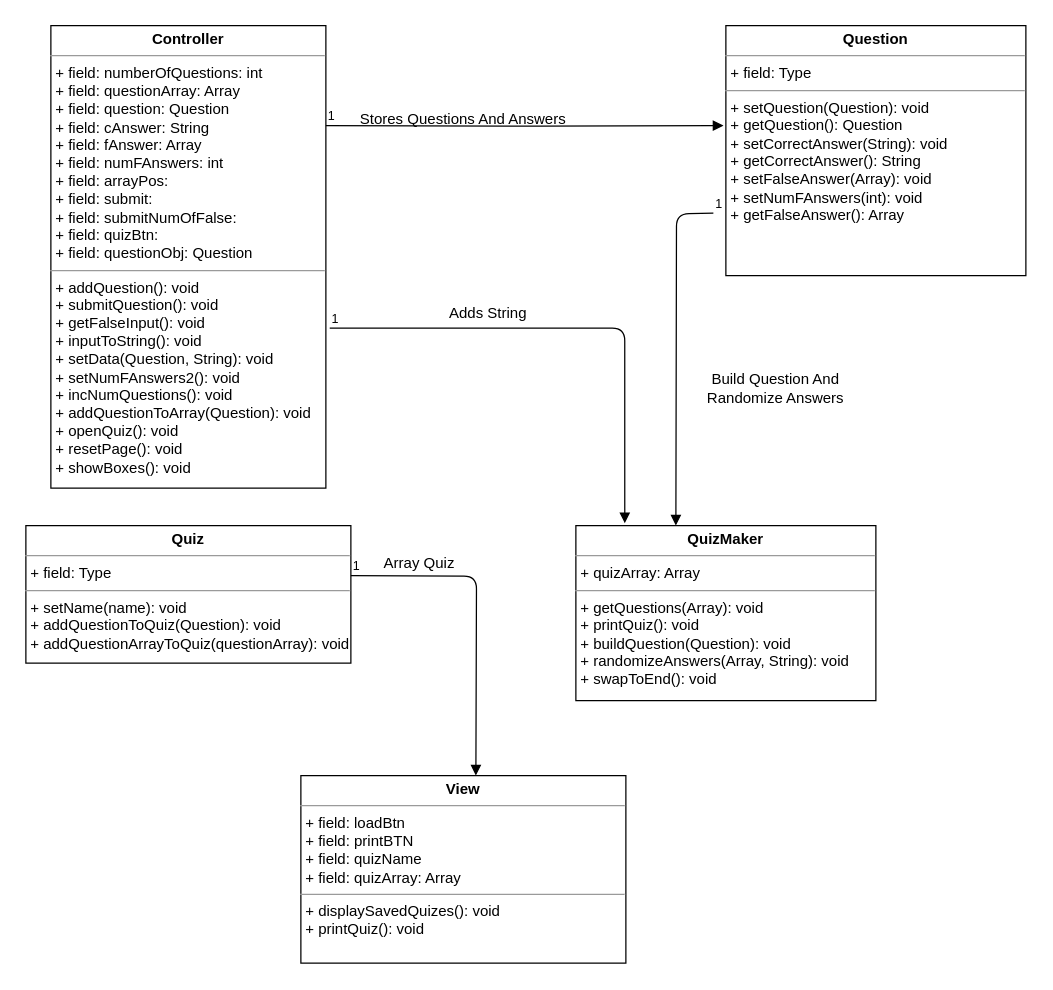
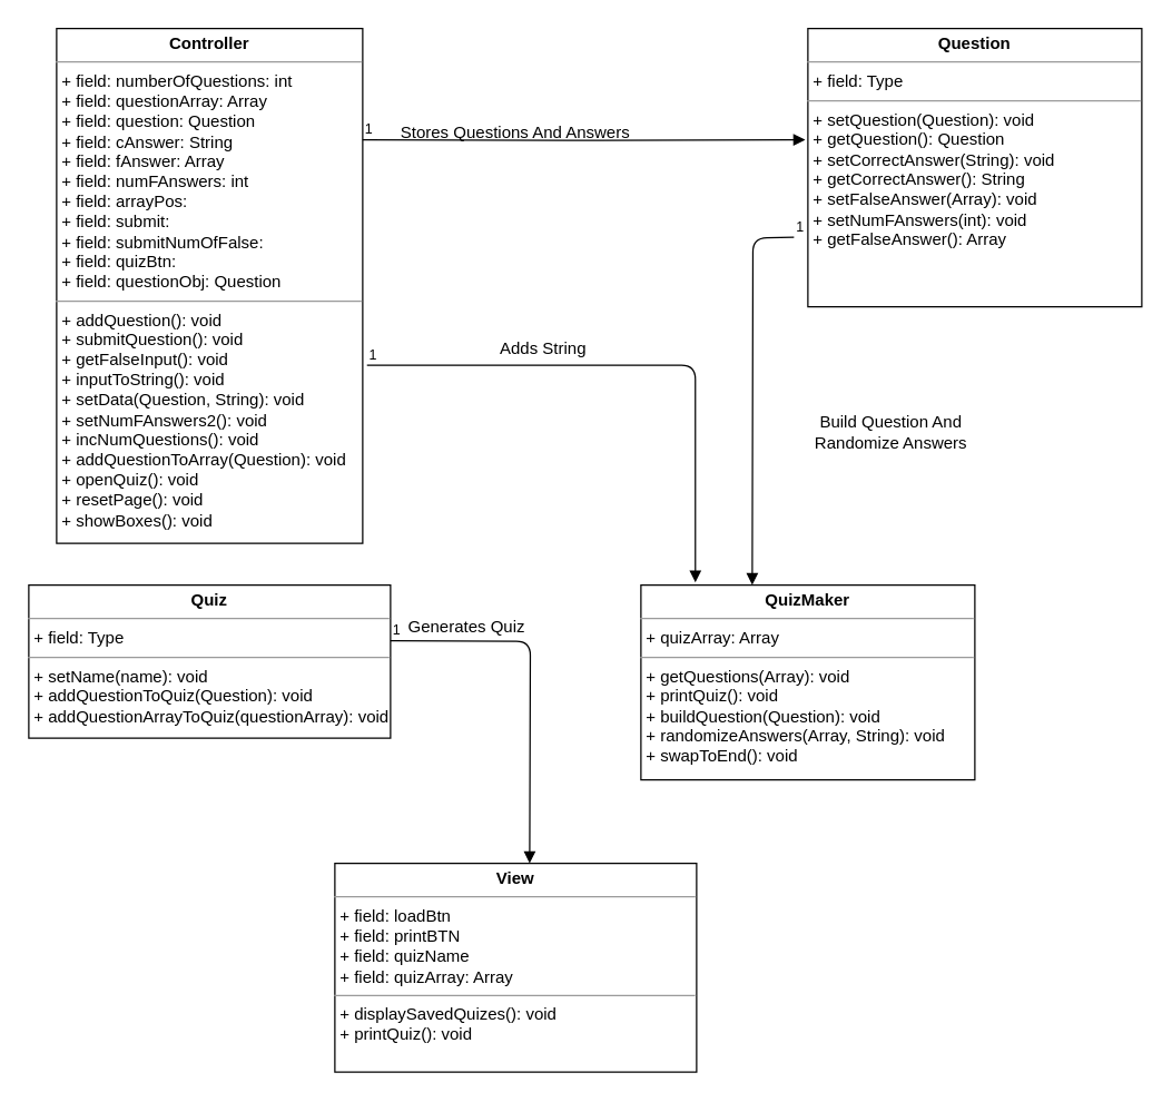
  <mxCell id="0" />
  <mxCell id="1" parent="0" />
  <mxCell id="2" value="&lt;p style=&quot;margin: 0px ; margin-top: 4px ; text-align: center&quot;&gt;&lt;b&gt;Controller&lt;/b&gt;&lt;br&gt;&lt;/p&gt;&lt;hr size=&quot;1&quot;&gt;&lt;p style=&quot;margin: 0px ; margin-left: 4px&quot;&gt;+ field: numberOfQuestions: int&lt;br&gt;&lt;/p&gt;&lt;p style=&quot;margin: 0px ; margin-left: 4px&quot;&gt;+ field: questionArray: Array&lt;br&gt;&lt;/p&gt;&lt;p style=&quot;margin: 0px ; margin-left: 4px&quot;&gt;+ field: question: Question&lt;br&gt;&lt;/p&gt;&lt;p style=&quot;margin: 0px ; margin-left: 4px&quot;&gt;+ field: cAnswer: String&lt;br&gt;&lt;/p&gt;&lt;p style=&quot;margin: 0px ; margin-left: 4px&quot;&gt;+ field: fAnswer: Array&lt;br&gt;&lt;/p&gt;&lt;p style=&quot;margin: 0px ; margin-left: 4px&quot;&gt;+ field: numFAnswers: int&lt;br&gt;&lt;/p&gt;&lt;p style=&quot;margin: 0px ; margin-left: 4px&quot;&gt;+ field: arrayPos:&lt;/p&gt;&lt;p style=&quot;margin: 0px ; margin-left: 4px&quot;&gt;+ field: submit: &lt;br&gt;&lt;/p&gt;&lt;p style=&quot;margin: 0px ; margin-left: 4px&quot;&gt;+ field: submitNumOfFalse: &lt;br&gt;&lt;/p&gt;&lt;p style=&quot;margin: 0px ; margin-left: 4px&quot;&gt;+ field: quizBtn:&lt;br&gt;&lt;/p&gt;&lt;p style=&quot;margin: 0px ; margin-left: 4px&quot;&gt;+ field: questionObj: Question&lt;br&gt;&lt;/p&gt;&lt;hr size=&quot;1&quot;&gt;&lt;p style=&quot;margin: 0px ; margin-left: 4px&quot;&gt;+ addQuestion(): void&lt;br&gt;&lt;/p&gt;&lt;p style=&quot;margin: 0px ; margin-left: 4px&quot;&gt;+ submitQuestion(): void&lt;br&gt;&lt;/p&gt;&lt;p style=&quot;margin: 0px ; margin-left: 4px&quot;&gt;+ getFalseInput(): void&lt;br&gt;&lt;/p&gt;&lt;p style=&quot;margin: 0px ; margin-left: 4px&quot;&gt;+ inputToString(): void&lt;br&gt;&lt;/p&gt;&lt;p style=&quot;margin: 0px ; margin-left: 4px&quot;&gt;+ setData(Question, String): void&lt;/p&gt;&lt;p style=&quot;margin: 0px ; margin-left: 4px&quot;&gt;+ setNumFAnswers2(): void&lt;br&gt;&lt;/p&gt;&lt;p style=&quot;margin: 0px ; margin-left: 4px&quot;&gt;+ incNumQuestions(): void&lt;br&gt;&lt;/p&gt;&lt;p style=&quot;margin: 0px ; margin-left: 4px&quot;&gt;+ addQuestionToArray(Question): void&lt;br&gt;&lt;/p&gt;&lt;p style=&quot;margin: 0px ; margin-left: 4px&quot;&gt;+ openQuiz(): void&lt;/p&gt;&lt;p style=&quot;margin: 0px ; margin-left: 4px&quot;&gt;+ resetPage(): void&lt;br&gt;&lt;/p&gt;&lt;p style=&quot;margin: 0px ; margin-left: 4px&quot;&gt;+ showBoxes(): void&lt;br&gt;&lt;/p&gt;&lt;p style=&quot;margin: 0px ; margin-left: 4px&quot;&gt;&lt;br&gt;&lt;/p&gt;&lt;p style=&quot;margin: 0px ; margin-left: 4px&quot;&gt;&lt;br&gt;&lt;/p&gt;&lt;p style=&quot;margin: 0px ; margin-left: 4px&quot;&gt;&lt;br&gt;&lt;/p&gt;&lt;p style=&quot;margin: 0px ; margin-left: 4px&quot;&gt;&lt;br&gt;&lt;/p&gt;&lt;p style=&quot;margin: 0px ; margin-left: 4px&quot;&gt;&lt;br&gt;&lt;/p&gt;&lt;p style=&quot;margin: 0px ; margin-left: 4px&quot;&gt;&lt;br&gt;&lt;/p&gt;&lt;p style=&quot;margin: 0px ; margin-left: 4px&quot;&gt;&lt;br&gt;&lt;/p&gt;&lt;p style=&quot;margin: 0px ; margin-left: 4px&quot;&gt;&lt;br&gt;&lt;/p&gt;&lt;p style=&quot;margin: 0px ; margin-left: 4px&quot;&gt;&lt;br&gt;&lt;/p&gt;&lt;p style=&quot;margin: 0px ; margin-left: 4px&quot;&gt;&lt;br&gt;&lt;/p&gt;" style="verticalAlign=top;align=left;overflow=fill;fontSize=12;fontFamily=Helvetica;html=1;" parent="1" vertex="1"><mxGeometry x="40" y="20" width="220" height="370" as="geometry" /></mxCell>
  <mxCell id="3" value="&lt;p style=&quot;margin: 0px ; margin-top: 4px ; text-align: center&quot;&gt;&lt;b&gt;QuizMaker&lt;/b&gt;&lt;br&gt;&lt;/p&gt;&lt;hr size=&quot;1&quot;&gt;&lt;p style=&quot;margin: 0px ; margin-left: 4px&quot;&gt;+ quizArray: Array&lt;br&gt;&lt;/p&gt;&lt;hr size=&quot;1&quot;&gt;&lt;p style=&quot;margin: 0px ; margin-left: 4px&quot;&gt;+ getQuestions(Array): void&lt;/p&gt;&lt;p style=&quot;margin: 0px ; margin-left: 4px&quot;&gt;+ printQuiz(): void&lt;/p&gt;&lt;p style=&quot;margin: 0px ; margin-left: 4px&quot;&gt;+ buildQuestion(Question): void&lt;/p&gt;&lt;p style=&quot;margin: 0px ; margin-left: 4px&quot;&gt;+ randomizeAnswers(Array, String): void&lt;/p&gt;&lt;p style=&quot;margin: 0px ; margin-left: 4px&quot;&gt;+ swapToEnd(): void&lt;br&gt;&lt;/p&gt;" style="verticalAlign=top;align=left;overflow=fill;fontSize=12;fontFamily=Helvetica;html=1;" parent="1" vertex="1"><mxGeometry x="460" y="420" width="240" height="140" as="geometry" /></mxCell>
  <mxCell id="4" value="&lt;p style=&quot;margin: 0px ; margin-top: 4px ; text-align: center&quot;&gt;&lt;b&gt;Question&lt;/b&gt;&lt;br&gt;&lt;/p&gt;&lt;hr size=&quot;1&quot;&gt;&lt;p style=&quot;margin: 0px ; margin-left: 4px&quot;&gt;+ field: Type&lt;/p&gt;&lt;hr size=&quot;1&quot;&gt;&lt;p style=&quot;margin: 0px ; margin-left: 4px&quot;&gt;+ setQuestion(Question): void&lt;/p&gt;&lt;p style=&quot;margin: 0px ; margin-left: 4px&quot;&gt;+ getQuestion(): Question&lt;/p&gt;&lt;p style=&quot;margin: 0px ; margin-left: 4px&quot;&gt;+ setCorrectAnswer(String): void&lt;/p&gt;&lt;p style=&quot;margin: 0px ; margin-left: 4px&quot;&gt;+ getCorrectAnswer(): String&lt;/p&gt;&lt;p style=&quot;margin: 0px ; margin-left: 4px&quot;&gt;+ setFalseAnswer(Array): void&lt;/p&gt;&lt;p style=&quot;margin: 0px ; margin-left: 4px&quot;&gt;+ setNumFAnswers(int): void&lt;/p&gt;&lt;p style=&quot;margin: 0px ; margin-left: 4px&quot;&gt;+ getFalseAnswer(): Array&lt;br&gt;&lt;/p&gt;&lt;p style=&quot;margin: 0px ; margin-left: 4px&quot;&gt;&lt;br&gt;&lt;/p&gt;" style="verticalAlign=top;align=left;overflow=fill;fontSize=12;fontFamily=Helvetica;html=1;" parent="1" vertex="1"><mxGeometry x="580" y="20" width="240" height="200" as="geometry" /></mxCell>
  <mxCell id="5" value="" style="endArrow=block;endFill=1;html=1;edgeStyle=orthogonalEdgeStyle;align=left;verticalAlign=top;entryX=-0.008;entryY=0.4;entryDx=0;entryDy=0;entryPerimeter=0;" edge="1" parent="1" target="4"><mxGeometry x="-1" relative="1" as="geometry"><mxPoint x="260" y="100" as="sourcePoint" /><mxPoint x="540" y="100" as="targetPoint" /></mxGeometry></mxCell>
  <mxCell id="6" value="1" style="resizable=0;html=1;align=left;verticalAlign=bottom;labelBackgroundColor=#ffffff;fontSize=10;" connectable="0" vertex="1" parent="5"><mxGeometry x="-1" relative="1" as="geometry" /></mxCell>
  <mxCell id="7" value="" style="endArrow=block;endFill=1;html=1;edgeStyle=orthogonalEdgeStyle;align=left;verticalAlign=top;entryX=0.163;entryY=-0.014;entryDx=0;entryDy=0;entryPerimeter=0;exitX=1.014;exitY=0.654;exitDx=0;exitDy=0;exitPerimeter=0;" edge="1" parent="1" source="2" target="3"><mxGeometry x="-1" relative="1" as="geometry"><mxPoint x="140" y="463" as="sourcePoint" /><mxPoint x="450" y="460" as="targetPoint" /></mxGeometry></mxCell>
  <mxCell id="8" value="1" style="resizable=0;html=1;align=left;verticalAlign=bottom;labelBackgroundColor=#ffffff;fontSize=10;" connectable="0" vertex="1" parent="7"><mxGeometry x="-1" relative="1" as="geometry" /></mxCell>
  <mxCell id="9" value="Stores Questions And Answers" style="text;html=1;strokeColor=none;fillColor=none;align=center;verticalAlign=middle;whiteSpace=wrap;rounded=0;" vertex="1" parent="1"><mxGeometry x="270" y="85" width="200" height="20" as="geometry" /></mxCell>
  <mxCell id="10" value="&lt;p style=&quot;margin: 0px ; margin-top: 4px ; text-align: center&quot;&gt;&lt;b&gt;Quiz&lt;/b&gt;&lt;br&gt;&lt;/p&gt;&lt;hr size=&quot;1&quot;&gt;&lt;p style=&quot;margin: 0px ; margin-left: 4px&quot;&gt;+ field: Type&lt;br&gt;&lt;/p&gt;&lt;hr size=&quot;1&quot;&gt;&lt;p style=&quot;margin: 0px ; margin-left: 4px&quot;&gt;+ setName(name): void&lt;/p&gt;&lt;p style=&quot;margin: 0px ; margin-left: 4px&quot;&gt;+ addQuestionToQuiz(Question): void&lt;/p&gt;&lt;p style=&quot;margin: 0px ; margin-left: 4px&quot;&gt;+ addQuestionArrayToQuiz(questionArray): void&lt;/p&gt;" style="verticalAlign=top;align=left;overflow=fill;fontSize=12;fontFamily=Helvetica;html=1;" vertex="1" parent="1"><mxGeometry x="20" y="420" width="260" height="110" as="geometry" /></mxCell>
  <mxCell id="11" value="&lt;p style=&quot;margin: 0px ; margin-top: 4px ; text-align: center&quot;&gt;&lt;b&gt;View&lt;/b&gt;&lt;br&gt;&lt;/p&gt;&lt;hr size=&quot;1&quot;&gt;&lt;p style=&quot;margin: 0px ; margin-left: 4px&quot;&gt;+ field: loadBtn&lt;/p&gt;&lt;p style=&quot;margin: 0px ; margin-left: 4px&quot;&gt;+ field: printBTN&lt;br&gt;&lt;/p&gt;&lt;p style=&quot;margin: 0px ; margin-left: 4px&quot;&gt;+ field: quizName&lt;br&gt;&lt;/p&gt;&lt;p style=&quot;margin: 0px ; margin-left: 4px&quot;&gt;+ field: quizArray: Array&lt;br&gt;&lt;/p&gt;&lt;hr size=&quot;1&quot;&gt;&lt;p style=&quot;margin: 0px ; margin-left: 4px&quot;&gt;+ displaySavedQuizes(): void&lt;/p&gt;&lt;p style=&quot;margin: 0px ; margin-left: 4px&quot;&gt;+ printQuiz(): void&lt;/p&gt;" style="verticalAlign=top;align=left;overflow=fill;fontSize=12;fontFamily=Helvetica;html=1;" vertex="1" parent="1"><mxGeometry x="240" y="620" width="260" height="150" as="geometry" /></mxCell>
  <mxCell id="12" value="" style="endArrow=block;endFill=1;html=1;edgeStyle=orthogonalEdgeStyle;align=left;verticalAlign=top;" edge="1" parent="1"><mxGeometry x="-1" relative="1" as="geometry"><mxPoint x="280" y="460" as="sourcePoint" /><mxPoint x="380" y="620" as="targetPoint" /></mxGeometry></mxCell>
  <mxCell id="13" value="1" style="resizable=0;html=1;align=left;verticalAlign=bottom;labelBackgroundColor=#ffffff;fontSize=10;" connectable="0" vertex="1" parent="12"><mxGeometry x="-1" relative="1" as="geometry" /></mxCell>
- <mxCell id="14" value="Array Quiz" style="text;html=1;strokeColor=none;fillColor=none;align=center;verticalAlign=middle;whiteSpace=wrap;rounded=0;" vertex="1" parent="1"><mxGeometry x="290" y="440" width="90" height="20" as="geometry" /></mxCell>
+ <mxCell id="14" value="Generates Quiz" style="text;html=1;strokeColor=none;fillColor=none;align=center;verticalAlign=middle;whiteSpace=wrap;rounded=0;" vertex="1" parent="1"><mxGeometry x="290" y="440" width="90" height="20" as="geometry" /></mxCell>
  <mxCell id="15" value="" style="endArrow=block;endFill=1;html=1;edgeStyle=orthogonalEdgeStyle;align=left;verticalAlign=top;" edge="1" parent="1"><mxGeometry x="-1" relative="1" as="geometry"><mxPoint x="570" y="170" as="sourcePoint" /><mxPoint x="540" y="420" as="targetPoint" /></mxGeometry></mxCell>
  <mxCell id="16" value="1" style="resizable=0;html=1;align=left;verticalAlign=bottom;labelBackgroundColor=#ffffff;fontSize=10;" connectable="0" vertex="1" parent="15"><mxGeometry x="-1" relative="1" as="geometry" /></mxCell>
- <mxCell id="17" value="Build Question And Randomize Answers" style="text;html=1;strokeColor=none;fillColor=none;align=center;verticalAlign=middle;whiteSpace=wrap;rounded=0;" vertex="1" parent="1"><mxGeometry x="540" y="300" width="160" height="20" as="geometry" /></mxCell>
+ <mxCell id="17" value="Build Question And Randomize Answers" style="text;html=1;strokeColor=none;fillColor=none;align=center;verticalAlign=middle;whiteSpace=wrap;rounded=0;" vertex="1" parent="1"><mxGeometry x="560" y="300" width="160" height="20" as="geometry" /></mxCell>
  <mxCell id="18" value="Adds String" style="text;html=1;strokeColor=none;fillColor=none;align=center;verticalAlign=middle;whiteSpace=wrap;rounded=0;" vertex="1" parent="1"><mxGeometry x="340" y="240" width="100" height="20" as="geometry" /></mxCell>
